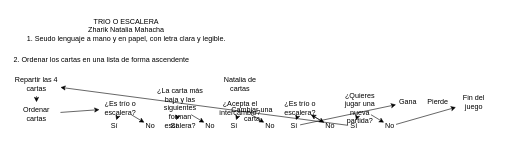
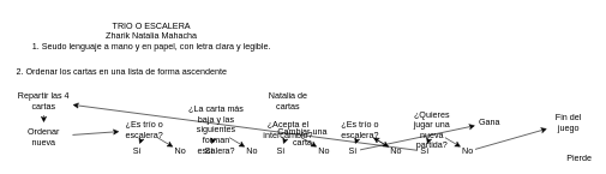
  <mxCell id="0" />
  <mxCell id="1" parent="0" />
  <mxCell id="2" value="TRIO O ESCALERA&lt;br&gt;Zharik Natalia Mahacha&lt;br&gt;1. Seudo lenguaje a mano y en papel, con letra clara y legible." style="text;html=1;strokeColor=none;fillColor=none;align=center;verticalAlign=middle;whiteSpace=wrap;rounded=0;" vertex="1" parent="1"><mxGeometry x="20" y="20" width="380" height="60" as="geometry" /></mxCell>
  <mxCell id="3" value="2. Ordenar los cartas en una lista de forma ascendente" style="text;html=1;strokeColor=none;fillColor=none;align=left;verticalAlign=middle;whiteSpace=wrap;rounded=0;" vertex="1" parent="1"><mxGeometry x="20" y="90" width="380" height="20" as="geometry" /></mxCell>
  <mxCell id="4" value="¿Es trío o escalera?" style="rhombus;html=1;strokeColor=none;fillColor=none;align=center;verticalAlign=middle;whiteSpace=wrap;rounded=0;" vertex="1" parent="1"><mxGeometry x="160" y="160" width="80" height="40" as="geometry" /></mxCell>
  <mxCell id="5" value="Sí" style="text;html=1;strokeColor=none;fillColor=none;align=center;verticalAlign=middle;whiteSpace=wrap;rounded=0;" vertex="1" parent="1"><mxGeometry x="180" y="200" width="20" height="20" as="geometry" /></mxCell>
  <mxCell id="6" value="No" style="text;html=1;strokeColor=none;fillColor=none;align=center;verticalAlign=middle;whiteSpace=wrap;rounded=0;" vertex="1" parent="1"><mxGeometry x="240" y="200" width="20" height="20" as="geometry" /></mxCell>
  <mxCell id="7" value="¿La carta más baja y las siguientes forman escalera?" style="rhombus;html=1;strokeColor=none;fillColor=none;align=center;verticalAlign=middle;whiteSpace=wrap;rounded=0;" vertex="1" parent="1"><mxGeometry x="260" y="160" width="80" height="40" as="geometry" /></mxCell>
  <mxCell id="8" value="Sí" style="text;html=1;strokeColor=none;fillColor=none;align=center;verticalAlign=middle;whiteSpace=wrap;rounded=0;" vertex="1" parent="1"><mxGeometry x="280" y="200" width="20" height="20" as="geometry" /></mxCell>
  <mxCell id="9" value="No" style="text;html=1;strokeColor=none;fillColor=none;align=center;verticalAlign=middle;whiteSpace=wrap;rounded=0;" vertex="1" parent="1"><mxGeometry x="340" y="200" width="20" height="20" as="geometry" /></mxCell>
  <mxCell id="10" value="¿Acepta el intercambio?" style="rhombus;html=1;strokeColor=none;fillColor=none;align=center;verticalAlign=middle;whiteSpace=wrap;rounded=0;" vertex="1" parent="1"><mxGeometry x="360" y="160" width="80" height="40" as="geometry" /></mxCell>
  <mxCell id="11" value="Sí" style="text;html=1;strokeColor=none;fillColor=none;align=center;verticalAlign=middle;whiteSpace=wrap;rounded=0;" vertex="1" parent="1"><mxGeometry x="380" y="200" width="20" height="20" as="geometry" /></mxCell>
  <mxCell id="12" value="No" style="text;html=1;strokeColor=none;fillColor=none;align=center;verticalAlign=middle;whiteSpace=wrap;rounded=0;" vertex="1" parent="1"><mxGeometry x="440" y="200" width="20" height="20" as="geometry" /></mxCell>
  <mxCell id="13" value="¿Es trío o escalera?" style="rhombus;html=1;strokeColor=none;fillColor=none;align=center;verticalAlign=middle;whiteSpace=wrap;rounded=0;" vertex="1" parent="1"><mxGeometry x="460" y="160" width="80" height="40" as="geometry" /></mxCell>
  <mxCell id="14" value="Sí" style="text;html=1;strokeColor=none;fillColor=none;align=center;verticalAlign=middle;whiteSpace=wrap;rounded=0;" vertex="1" parent="1"><mxGeometry x="480" y="200" width="20" height="20" as="geometry" /></mxCell>
  <mxCell id="15" value="No" style="text;html=1;strokeColor=none;fillColor=none;align=center;verticalAlign=middle;whiteSpace=wrap;rounded=0;" vertex="1" parent="1"><mxGeometry x="540" y="200" width="20" height="20" as="geometry" /></mxCell>
  <mxCell id="16" value="¿Quieres jugar una nueva partida?" style="rhombus;html=1;strokeColor=none;fillColor=none;align=center;verticalAlign=middle;whiteSpace=wrap;rounded=0;" vertex="1" parent="1"><mxGeometry x="560" y="160" width="80" height="40" as="geometry" /></mxCell>
  <mxCell id="17" value="Sí" style="text;html=1;strokeColor=none;fillColor=none;align=center;verticalAlign=middle;whiteSpace=wrap;rounded=0;" vertex="1" parent="1"><mxGeometry x="580" y="200" width="20" height="20" as="geometry" /></mxCell>
  <mxCell id="18" value="No" style="text;html=1;strokeColor=none;fillColor=none;align=center;verticalAlign=middle;whiteSpace=wrap;rounded=0;" vertex="1" parent="1"><mxGeometry x="640" y="200" width="20" height="20" as="geometry" /></mxCell>
  <mxCell id="19" value="Gana" style="text;html=1;strokeColor=none;fillColor=none;align=center;verticalAlign=middle;whiteSpace=wrap;rounded=0;" vertex="1" parent="1"><mxGeometry x="660" y="160" width="40" height="20" as="geometry" /></mxCell>
- <mxCell id="20" value="Pierde" style="text;html=1;strokeColor=none;fillColor=none;align=center;verticalAlign=middle;whiteSpace=wrap;rounded=0;" vertex="1" parent="1"><mxGeometry x="710" y="160" width="40" height="20" as="geometry" /></mxCell>
+ <mxCell id="20" value="Pierde" style="text;html=1;strokeColor=none;fillColor=none;align=center;verticalAlign=middle;whiteSpace=wrap;rounded=0;" vertex="1" parent="1"><mxGeometry x="785" y="210" width="40" height="20" as="geometry" /></mxCell>
  <mxCell id="21" value="Fin del juego" style="text;html=1;strokeColor=none;fillColor=none;align=center;verticalAlign=middle;whiteSpace=wrap;rounded=0;" vertex="1" parent="1"><mxGeometry x="760" y="160" width="60" height="20" as="geometry" /></mxCell>
  <mxCell id="22" value="Repartir las 4 cartas" style="rectangle;html=1;strokeColor=none;fillColor=none;align=center;verticalAlign=middle;whiteSpace=wrap;rounded=0;" vertex="1" parent="1"><mxGeometry x="20" y="120" width="80" height="40" as="geometry" /></mxCell>
- <mxCell id="23" value="Ordenar cartas" style="rectangle;html=1;strokeColor=none;fillColor=none;align=center;verticalAlign=middle;whiteSpace=wrap;rounded=0;" vertex="1" parent="1"><mxGeometry x="20" y="170" width="80" height="40" as="geometry" /></mxCell>
+ <mxCell id="23" value="Ordenar nueva" style="rectangle;html=1;strokeColor=none;fillColor=none;align=center;verticalAlign=middle;whiteSpace=wrap;rounded=0;" vertex="1" parent="1"><mxGeometry x="20" y="170" width="80" height="40" as="geometry" /></mxCell>
  <mxCell id="24" value="Natalia de cartas" style="rectangle;html=1;strokeColor=none;fillColor=none;align=center;verticalAlign=middle;whiteSpace=wrap;rounded=0;" vertex="1" parent="1"><mxGeometry x="360" y="120" width="80" height="40" as="geometry" /></mxCell>
  <mxCell id="25" value="Cambiar una carta" style="rectangle;html=1;strokeColor=none;fillColor=none;align=center;verticalAlign=middle;whiteSpace=wrap;rounded=0;" vertex="1" parent="1"><mxGeometry x="380" y="170" width="80" height="40" as="geometry" /></mxCell>
  <mxCell id="26" edge="1" parent="1" source="4" target="5"><mxGeometry relative="1" as="geometry" /></mxCell>
  <mxCell id="27" edge="1" parent="1" source="4" target="6"><mxGeometry relative="1" as="geometry" /></mxCell>
  <mxCell id="28" edge="1" parent="1" source="7" target="8"><mxGeometry relative="1" as="geometry" /></mxCell>
  <mxCell id="29" edge="1" parent="1" source="7" target="9"><mxGeometry relative="1" as="geometry" /></mxCell>
  <mxCell id="30" edge="1" parent="1" source="10" target="11"><mxGeometry relative="1" as="geometry" /></mxCell>
  <mxCell id="31" edge="1" parent="1" source="10" target="12"><mxGeometry relative="1" as="geometry" /></mxCell>
  <mxCell id="32" edge="1" parent="1" source="13" target="14"><mxGeometry relative="1" as="geometry" /></mxCell>
  <mxCell id="33" edge="1" parent="1" source="13" target="15"><mxGeometry relative="1" as="geometry" /></mxCell>
  <mxCell id="34" edge="1" parent="1" source="16" target="17"><mxGeometry relative="1" as="geometry" /></mxCell>
  <mxCell id="35" edge="1" parent="1" source="16" target="18"><mxGeometry relative="1" as="geometry" /></mxCell>
  <mxCell id="36" edge="1" parent="1" source="22" target="23" style="dashed=1;"><mxGeometry relative="1" as="geometry" /></mxCell>
  <mxCell id="37" edge="1" parent="1" source="23" target="4"><mxGeometry relative="1" as="geometry" /></mxCell>
  <mxCell id="38" edge="1" parent="1" source="24" target="10"><mxGeometry relative="1" as="geometry" /></mxCell>
  <mxCell id="39" edge="1" parent="1" source="14" target="19"><mxGeometry relative="1" as="geometry" /></mxCell>
  <mxCell id="40" edge="1" parent="1" source="15" target="13"><mxGeometry relative="1" as="geometry" /></mxCell>
  <mxCell id="41" edge="1" parent="1" source="17" target="22"><mxGeometry relative="1" as="geometry" /></mxCell>
  <mxCell id="42" edge="1" parent="1" source="18" target="21"><mxGeometry relative="1" as="geometry" /></mxCell>
